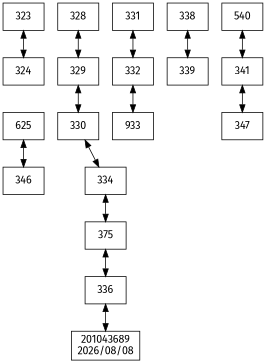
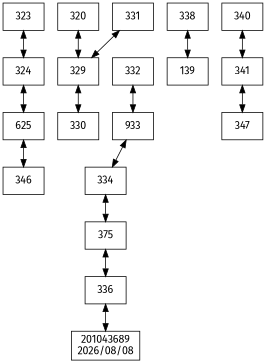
  digraph {
    compound=true
    fontname="Fira Sans"
    rankdir=TB
    node [fontname="Fira Sans" shape=box]
    edge [dir=both fontname="Fira Sans"]
    n1 [label=323]
    n2 [label=324]
    n3 [label=625]
    n4 [label=346]
-   n5 [label=328]
+   n5 [label=320]
    n6 [label=329]
    n7 [label=330]
    n8 [label=331]
    n9 [label=332]
    n10 [label=933]
    n11 [label=334]
    n12 [label=375]
    n13 [label=336]
    n14 [label="201043689\n2026/08/08"]
    n15 [label=338]
-   n16 [label=339]
-   n17 [label=540]
+   n16 [label=139]
+   n17 [label=340]
    n18 [label=341]
    n19 [label=347]
    n1 -> n2
+   n2 -> n3
    n3 -> n4
    n5 -> n6
    n6 -> n7
-   n8 -> n9
+   n8 -> n6
    n9 -> n10
-   n7 -> n11
+   n10 -> n11
    n11 -> n12
    n12 -> n13
    n13 -> n14
    n15 -> n16
    n17 -> n18
    n18 -> n19
  }
